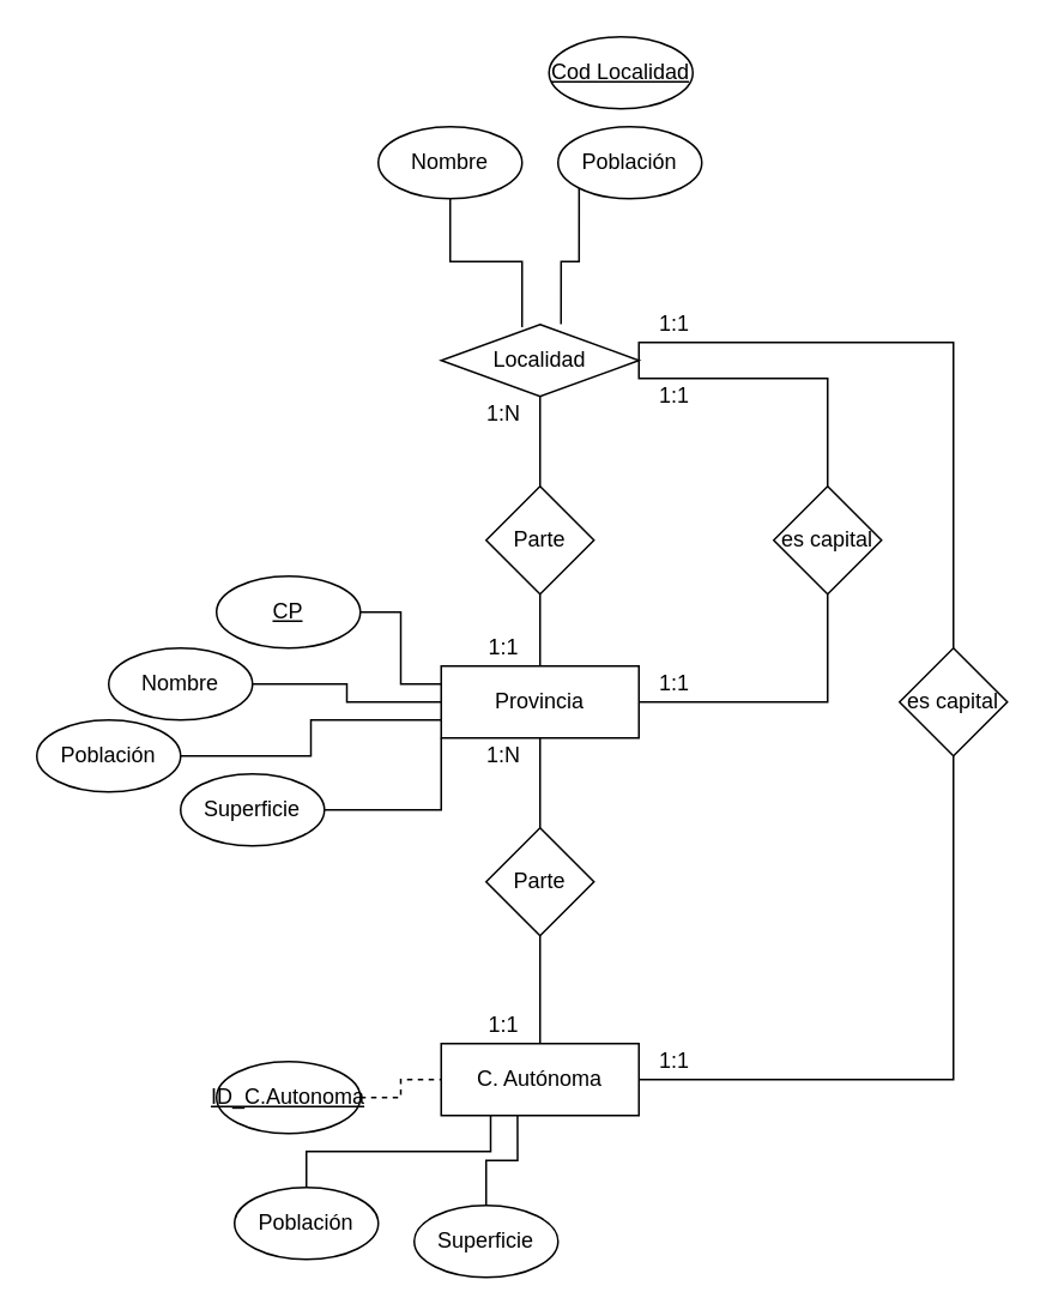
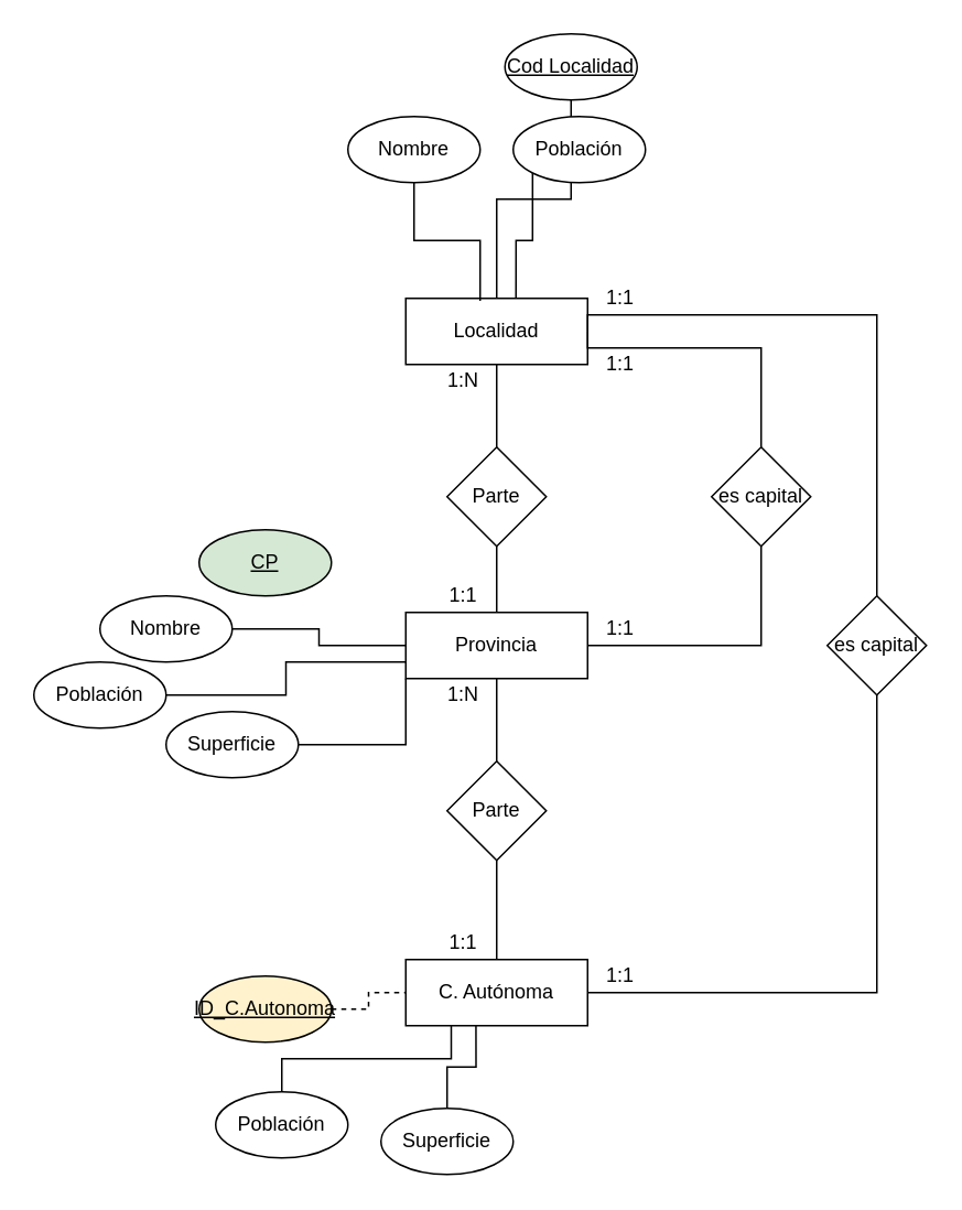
  <mxCell id="0" />
  <mxCell id="1" parent="0" />
  <mxCell id="2" style="edgeStyle=orthogonalEdgeStyle;rounded=0;orthogonalLoop=1;jettySize=auto;html=1;exitX=0.5;exitY=1;exitDx=0;exitDy=0;entryX=0.5;entryY=0;entryDx=0;entryDy=0;endArrow=none;endFill=0;" edge="1" parent="1" source="3" target="12"><mxGeometry relative="1" as="geometry" /></mxCell>
  <mxCell id="3" value="Parte" style="rhombus;whiteSpace=wrap;html=1;" vertex="1" parent="1"><mxGeometry x="270" y="270" width="60" height="60" as="geometry" /></mxCell>
  <mxCell id="4" style="edgeStyle=orthogonalEdgeStyle;rounded=0;orthogonalLoop=1;jettySize=auto;html=1;exitX=0.5;exitY=1;exitDx=0;exitDy=0;entryX=0.5;entryY=0;entryDx=0;entryDy=0;endArrow=none;endFill=0;" edge="1" parent="1" source="5" target="3"><mxGeometry relative="1" as="geometry" /></mxCell>
- <mxCell id="5" value="Localidad" style="rhombus;whiteSpace=wrap;html=1;" vertex="1" parent="1"><mxGeometry x="245" y="180" width="110" height="40" as="geometry" /></mxCell>
+ <mxCell id="5" value="Localidad" style="rounded=0;whiteSpace=wrap;html=1;" vertex="1" parent="1"><mxGeometry x="245" y="180" width="110" height="40" as="geometry" /></mxCell>
+ <mxCell id="6" style="edgeStyle=orthogonalEdgeStyle;rounded=0;orthogonalLoop=1;jettySize=auto;html=1;exitX=0.5;exitY=1;exitDx=0;exitDy=0;entryX=0.5;entryY=0;entryDx=0;entryDy=0;endArrow=none;endFill=0;" edge="1" parent="1" source="7" target="5"><mxGeometry relative="1" as="geometry" /></mxCell>
  <mxCell id="7" value="&lt;u&gt;Cod Localidad&lt;/u&gt;" style="ellipse;whiteSpace=wrap;html=1;" vertex="1" parent="1"><mxGeometry x="305" y="20" width="80" height="40" as="geometry" /></mxCell>
  <mxCell id="8" style="edgeStyle=orthogonalEdgeStyle;rounded=0;orthogonalLoop=1;jettySize=auto;html=1;exitX=0.5;exitY=1;exitDx=0;exitDy=0;entryX=0.409;entryY=0.038;entryDx=0;entryDy=0;entryPerimeter=0;endArrow=none;endFill=0;" edge="1" parent="1" source="9" target="5"><mxGeometry relative="1" as="geometry" /></mxCell>
  <mxCell id="9" value="Nombre" style="ellipse;whiteSpace=wrap;html=1;" vertex="1" parent="1"><mxGeometry x="210" y="70" width="80" height="40" as="geometry" /></mxCell>
  <mxCell id="10" value="1:1" style="text;html=1;strokeColor=none;fillColor=none;align=center;verticalAlign=middle;whiteSpace=wrap;rounded=0;" vertex="1" parent="1"><mxGeometry x="260" y="350" width="40" height="20" as="geometry" /></mxCell>
  <mxCell id="11" style="edgeStyle=orthogonalEdgeStyle;rounded=0;orthogonalLoop=1;jettySize=auto;html=1;exitX=0.5;exitY=1;exitDx=0;exitDy=0;entryX=0.5;entryY=0;entryDx=0;entryDy=0;endArrow=none;endFill=0;" edge="1" parent="1" source="12" target="15"><mxGeometry relative="1" as="geometry" /></mxCell>
  <mxCell id="12" value="Provincia" style="rounded=0;whiteSpace=wrap;html=1;" vertex="1" parent="1"><mxGeometry x="245" y="370" width="110" height="40" as="geometry" /></mxCell>
  <mxCell id="13" value="C. Autónoma" style="rounded=0;whiteSpace=wrap;html=1;" vertex="1" parent="1"><mxGeometry x="245" y="580" width="110" height="40" as="geometry" /></mxCell>
  <mxCell id="14" style="edgeStyle=orthogonalEdgeStyle;rounded=0;orthogonalLoop=1;jettySize=auto;html=1;exitX=0.5;exitY=1;exitDx=0;exitDy=0;entryX=0.5;entryY=0;entryDx=0;entryDy=0;endArrow=none;endFill=0;" edge="1" parent="1" source="15" target="13"><mxGeometry relative="1" as="geometry" /></mxCell>
  <mxCell id="15" value="Parte" style="rhombus;whiteSpace=wrap;html=1;" vertex="1" parent="1"><mxGeometry x="270" y="460" width="60" height="60" as="geometry" /></mxCell>
  <mxCell id="16" style="edgeStyle=orthogonalEdgeStyle;rounded=0;orthogonalLoop=1;jettySize=auto;html=1;exitX=0.5;exitY=0;exitDx=0;exitDy=0;entryX=1;entryY=0.5;entryDx=0;entryDy=0;endArrow=none;endFill=0;" edge="1" parent="1" source="18" target="5"><mxGeometry relative="1" as="geometry"><Array as="points"><mxPoint x="460" y="210" /><mxPoint x="355" y="210" /></Array></mxGeometry></mxCell>
  <mxCell id="17" style="edgeStyle=orthogonalEdgeStyle;rounded=0;orthogonalLoop=1;jettySize=auto;html=1;exitX=0.5;exitY=1;exitDx=0;exitDy=0;entryX=1;entryY=0.5;entryDx=0;entryDy=0;endArrow=none;endFill=0;" edge="1" parent="1" source="18" target="12"><mxGeometry relative="1" as="geometry" /></mxCell>
  <mxCell id="18" value="es capital" style="rhombus;whiteSpace=wrap;html=1;" vertex="1" parent="1"><mxGeometry x="430" y="270" width="60" height="60" as="geometry" /></mxCell>
  <mxCell id="19" style="edgeStyle=orthogonalEdgeStyle;rounded=0;orthogonalLoop=1;jettySize=auto;html=1;exitX=0.5;exitY=1;exitDx=0;exitDy=0;entryX=1;entryY=0.5;entryDx=0;entryDy=0;endArrow=none;endFill=0;" edge="1" parent="1" source="21" target="13"><mxGeometry relative="1" as="geometry" /></mxCell>
  <mxCell id="20" style="edgeStyle=orthogonalEdgeStyle;rounded=0;orthogonalLoop=1;jettySize=auto;html=1;exitX=0.5;exitY=0;exitDx=0;exitDy=0;entryX=1;entryY=0.5;entryDx=0;entryDy=0;endArrow=none;endFill=0;" edge="1" parent="1" source="21" target="5"><mxGeometry relative="1" as="geometry"><Array as="points"><mxPoint x="530" y="190" /><mxPoint x="355" y="190" /></Array></mxGeometry></mxCell>
  <mxCell id="21" value="es capital" style="rhombus;whiteSpace=wrap;html=1;" vertex="1" parent="1"><mxGeometry x="500" y="360" width="60" height="60" as="geometry" /></mxCell>
  <mxCell id="22" value="1:N" style="text;html=1;strokeColor=none;fillColor=none;align=center;verticalAlign=middle;whiteSpace=wrap;rounded=0;" vertex="1" parent="1"><mxGeometry x="260" y="220" width="40" height="20" as="geometry" /></mxCell>
  <mxCell id="23" value="1:N" style="text;html=1;strokeColor=none;fillColor=none;align=center;verticalAlign=middle;whiteSpace=wrap;rounded=0;" vertex="1" parent="1"><mxGeometry x="260" y="410" width="40" height="20" as="geometry" /></mxCell>
  <mxCell id="24" value="1:1" style="text;html=1;strokeColor=none;fillColor=none;align=center;verticalAlign=middle;whiteSpace=wrap;rounded=0;" vertex="1" parent="1"><mxGeometry x="260" y="560" width="40" height="20" as="geometry" /></mxCell>
  <mxCell id="25" value="1:1" style="text;html=1;strokeColor=none;fillColor=none;align=center;verticalAlign=middle;whiteSpace=wrap;rounded=0;" vertex="1" parent="1"><mxGeometry x="355" y="580" width="40" height="20" as="geometry" /></mxCell>
  <mxCell id="26" value="1:1" style="text;html=1;strokeColor=none;fillColor=none;align=center;verticalAlign=middle;whiteSpace=wrap;rounded=0;" vertex="1" parent="1"><mxGeometry x="355" y="170" width="40" height="20" as="geometry" /></mxCell>
  <mxCell id="27" value="1:1" style="text;html=1;strokeColor=none;fillColor=none;align=center;verticalAlign=middle;whiteSpace=wrap;rounded=0;" vertex="1" parent="1"><mxGeometry x="355" y="210" width="40" height="20" as="geometry" /></mxCell>
  <mxCell id="28" value="1:1" style="text;html=1;strokeColor=none;fillColor=none;align=center;verticalAlign=middle;whiteSpace=wrap;rounded=0;" vertex="1" parent="1"><mxGeometry x="355" y="370" width="40" height="20" as="geometry" /></mxCell>
- <mxCell id="29" style="edgeStyle=orthogonalEdgeStyle;rounded=0;orthogonalLoop=1;jettySize=auto;html=1;exitX=1;exitY=0.5;exitDx=0;exitDy=0;entryX=0;entryY=0.25;entryDx=0;entryDy=0;endArrow=none;endFill=0;" edge="1" parent="1" source="30" target="12"><mxGeometry relative="1" as="geometry" /></mxCell>
- <mxCell id="30" value="&lt;u&gt;CP&lt;/u&gt;" style="ellipse;whiteSpace=wrap;html=1;" vertex="1" parent="1"><mxGeometry x="120" y="320" width="80" height="40" as="geometry" /></mxCell>
+ <mxCell id="30" value="&lt;u&gt;CP&lt;/u&gt;" style="ellipse;whiteSpace=wrap;html=1;fillColor=#d5e8d4;" vertex="1" parent="1"><mxGeometry x="120" y="320" width="80" height="40" as="geometry" /></mxCell>
  <mxCell id="31" style="edgeStyle=orthogonalEdgeStyle;rounded=0;orthogonalLoop=1;jettySize=auto;html=1;exitX=1;exitY=0.5;exitDx=0;exitDy=0;entryX=0;entryY=0.5;entryDx=0;entryDy=0;endArrow=none;endFill=0;dashed=1;" edge="1" parent="1" source="32" target="13"><mxGeometry relative="1" as="geometry" /></mxCell>
- <mxCell id="32" value="&lt;u&gt;ID_C.Autonoma&lt;/u&gt;" style="ellipse;whiteSpace=wrap;html=1;" vertex="1" parent="1"><mxGeometry x="120" y="590" width="80" height="40" as="geometry" /></mxCell>
+ <mxCell id="32" value="&lt;u&gt;ID_C.Autonoma&lt;/u&gt;" style="ellipse;whiteSpace=wrap;html=1;fillColor=#fff2cc;" vertex="1" parent="1"><mxGeometry x="120" y="590" width="80" height="40" as="geometry" /></mxCell>
  <mxCell id="33" style="edgeStyle=orthogonalEdgeStyle;rounded=0;orthogonalLoop=1;jettySize=auto;html=1;exitX=1;exitY=0.5;exitDx=0;exitDy=0;entryX=0;entryY=0.5;entryDx=0;entryDy=0;endArrow=none;endFill=0;" edge="1" parent="1" source="34" target="12"><mxGeometry relative="1" as="geometry" /></mxCell>
  <mxCell id="34" value="Nombre" style="ellipse;whiteSpace=wrap;html=1;" vertex="1" parent="1"><mxGeometry x="60" y="360" width="80" height="40" as="geometry" /></mxCell>
  <mxCell id="35" style="edgeStyle=orthogonalEdgeStyle;rounded=0;orthogonalLoop=1;jettySize=auto;html=1;exitX=0.5;exitY=0;exitDx=0;exitDy=0;entryX=0.25;entryY=1;entryDx=0;entryDy=0;endArrow=none;endFill=0;" edge="1" parent="1" source="36" target="13"><mxGeometry relative="1" as="geometry"><Array as="points"><mxPoint x="170" y="640" /><mxPoint x="273" y="640" /></Array></mxGeometry></mxCell>
  <mxCell id="36" value="Población" style="ellipse;whiteSpace=wrap;html=1;" vertex="1" parent="1"><mxGeometry x="130" y="660" width="80" height="40" as="geometry" /></mxCell>
  <mxCell id="37" style="edgeStyle=orthogonalEdgeStyle;rounded=0;orthogonalLoop=1;jettySize=auto;html=1;exitX=0;exitY=1;exitDx=0;exitDy=0;entryX=0.606;entryY=-0.004;entryDx=0;entryDy=0;entryPerimeter=0;endArrow=none;endFill=0;" edge="1" parent="1" source="38" target="5"><mxGeometry relative="1" as="geometry" /></mxCell>
  <mxCell id="38" value="Población" style="ellipse;whiteSpace=wrap;html=1;" vertex="1" parent="1"><mxGeometry x="310" y="70" width="80" height="40" as="geometry" /></mxCell>
  <mxCell id="39" style="edgeStyle=orthogonalEdgeStyle;rounded=0;orthogonalLoop=1;jettySize=auto;html=1;exitX=1;exitY=0.5;exitDx=0;exitDy=0;entryX=0;entryY=0.75;entryDx=0;entryDy=0;endArrow=none;endFill=0;" edge="1" parent="1" source="40" target="12"><mxGeometry relative="1" as="geometry" /></mxCell>
  <mxCell id="40" value="Población" style="ellipse;whiteSpace=wrap;html=1;" vertex="1" parent="1"><mxGeometry x="20" y="400" width="80" height="40" as="geometry" /></mxCell>
  <mxCell id="41" style="edgeStyle=orthogonalEdgeStyle;rounded=0;orthogonalLoop=1;jettySize=auto;html=1;exitX=1;exitY=0.5;exitDx=0;exitDy=0;entryX=0;entryY=1;entryDx=0;entryDy=0;endArrow=none;endFill=0;" edge="1" parent="1" source="42" target="12"><mxGeometry relative="1" as="geometry" /></mxCell>
  <mxCell id="42" value="Superficie" style="ellipse;whiteSpace=wrap;html=1;" vertex="1" parent="1"><mxGeometry x="100" y="430" width="80" height="40" as="geometry" /></mxCell>
  <mxCell id="43" style="edgeStyle=orthogonalEdgeStyle;rounded=0;orthogonalLoop=1;jettySize=auto;html=1;exitX=0.5;exitY=0;exitDx=0;exitDy=0;entryX=0.386;entryY=0.996;entryDx=0;entryDy=0;entryPerimeter=0;endArrow=none;endFill=0;" edge="1" parent="1" source="44" target="13"><mxGeometry relative="1" as="geometry" /></mxCell>
  <mxCell id="44" value="Superficie" style="ellipse;whiteSpace=wrap;html=1;" vertex="1" parent="1"><mxGeometry x="230" y="670" width="80" height="40" as="geometry" /></mxCell>
